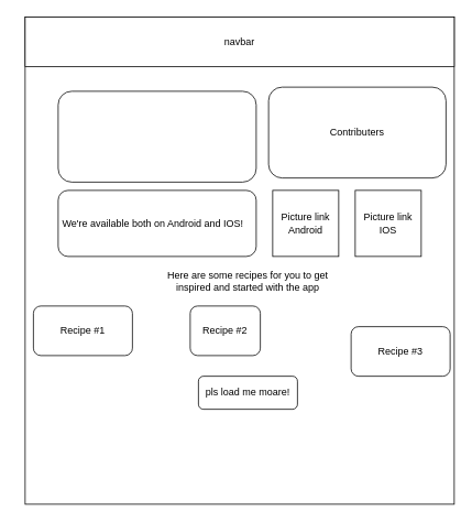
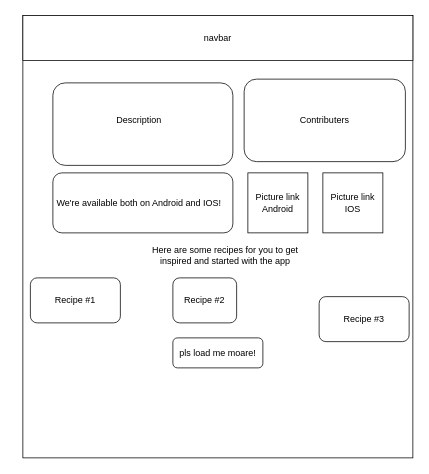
  <mxCell id="0" />
  <mxCell id="1" parent="0" />
  <mxCell id="2" value="" style="rounded=0;whiteSpace=wrap;html=1;" vertex="1" parent="1"><mxGeometry x="30" y="20" width="520" height="590" as="geometry" /></mxCell>
  <mxCell id="3" value="" style="rounded=1;whiteSpace=wrap;html=1;" vertex="1" parent="1"><mxGeometry x="70" y="230" width="240" height="80" as="geometry" /></mxCell>
  <mxCell id="4" value="" style="rounded=1;whiteSpace=wrap;html=1;" vertex="1" parent="1"><mxGeometry x="70" y="110" width="240" height="110" as="geometry" /></mxCell>
  <mxCell id="5" value="navbar" style="rounded=0;whiteSpace=wrap;html=1;" vertex="1" parent="1"><mxGeometry x="30" y="20" width="520" height="60" as="geometry" /></mxCell>
  <mxCell id="6" value="We're available both on Android and IOS!" style="text;html=1;strokeColor=none;fillColor=none;align=center;verticalAlign=middle;whiteSpace=wrap;rounded=0;" vertex="1" parent="1"><mxGeometry x="20" y="260" width="330" height="20" as="geometry" /></mxCell>
  <mxCell id="7" value="&lt;div&gt;Picture link&lt;/div&gt;&lt;div&gt;Android&lt;br&gt;&lt;/div&gt;" style="whiteSpace=wrap;html=1;aspect=fixed;" vertex="1" parent="1"><mxGeometry x="330" y="230" width="80" height="80" as="geometry" /></mxCell>
  <mxCell id="8" value="&lt;div&gt;Picture link&lt;/div&gt;&lt;div&gt;IOS&lt;br&gt;&lt;/div&gt;" style="whiteSpace=wrap;html=1;aspect=fixed;" vertex="1" parent="1"><mxGeometry x="430" y="230" width="80" height="80" as="geometry" /></mxCell>
+ <mxCell id="9" value="Description" style="text;html=1;strokeColor=none;fillColor=none;align=center;verticalAlign=middle;whiteSpace=wrap;rounded=0;" vertex="1" parent="1"><mxGeometry x="95" y="120" width="180" height="80" as="geometry" /></mxCell>
  <mxCell id="10" value="Contributers" style="rounded=1;whiteSpace=wrap;html=1;" vertex="1" parent="1"><mxGeometry x="325" y="105" width="215" height="110" as="geometry" /></mxCell>
  <mxCell id="11" value="Here are some recipes for you to get inspired and started with the app" style="text;html=1;strokeColor=none;fillColor=none;align=center;verticalAlign=middle;whiteSpace=wrap;rounded=0;" vertex="1" parent="1"><mxGeometry x="190" y="330" width="220" height="20" as="geometry" /></mxCell>
  <mxCell id="12" value="Recipe #1" style="rounded=1;whiteSpace=wrap;html=1;" vertex="1" parent="1"><mxGeometry x="40" y="370" width="120" height="60" as="geometry" /></mxCell>
  <mxCell id="13" value="Recipe #3" style="rounded=1;whiteSpace=wrap;html=1;" vertex="1" parent="1"><mxGeometry x="425" y="395" width="120" height="60" as="geometry" /></mxCell>
  <mxCell id="14" value="Recipe #2" style="rounded=1;whiteSpace=wrap;html=1;" vertex="1" parent="1"><mxGeometry x="230" y="370" width="85" height="60" as="geometry" /></mxCell>
- <mxCell id="15" value="pls load me moare!" style="rounded=1;whiteSpace=wrap;html=1;" vertex="1" parent="1"><mxGeometry x="240" y="455" width="120" height="40" as="geometry" /></mxCell>
+ <mxCell id="15" value="pls load me moare!" style="rounded=1;whiteSpace=wrap;html=1;" vertex="1" parent="1"><mxGeometry x="230" y="450" width="120" height="40" as="geometry" /></mxCell>
